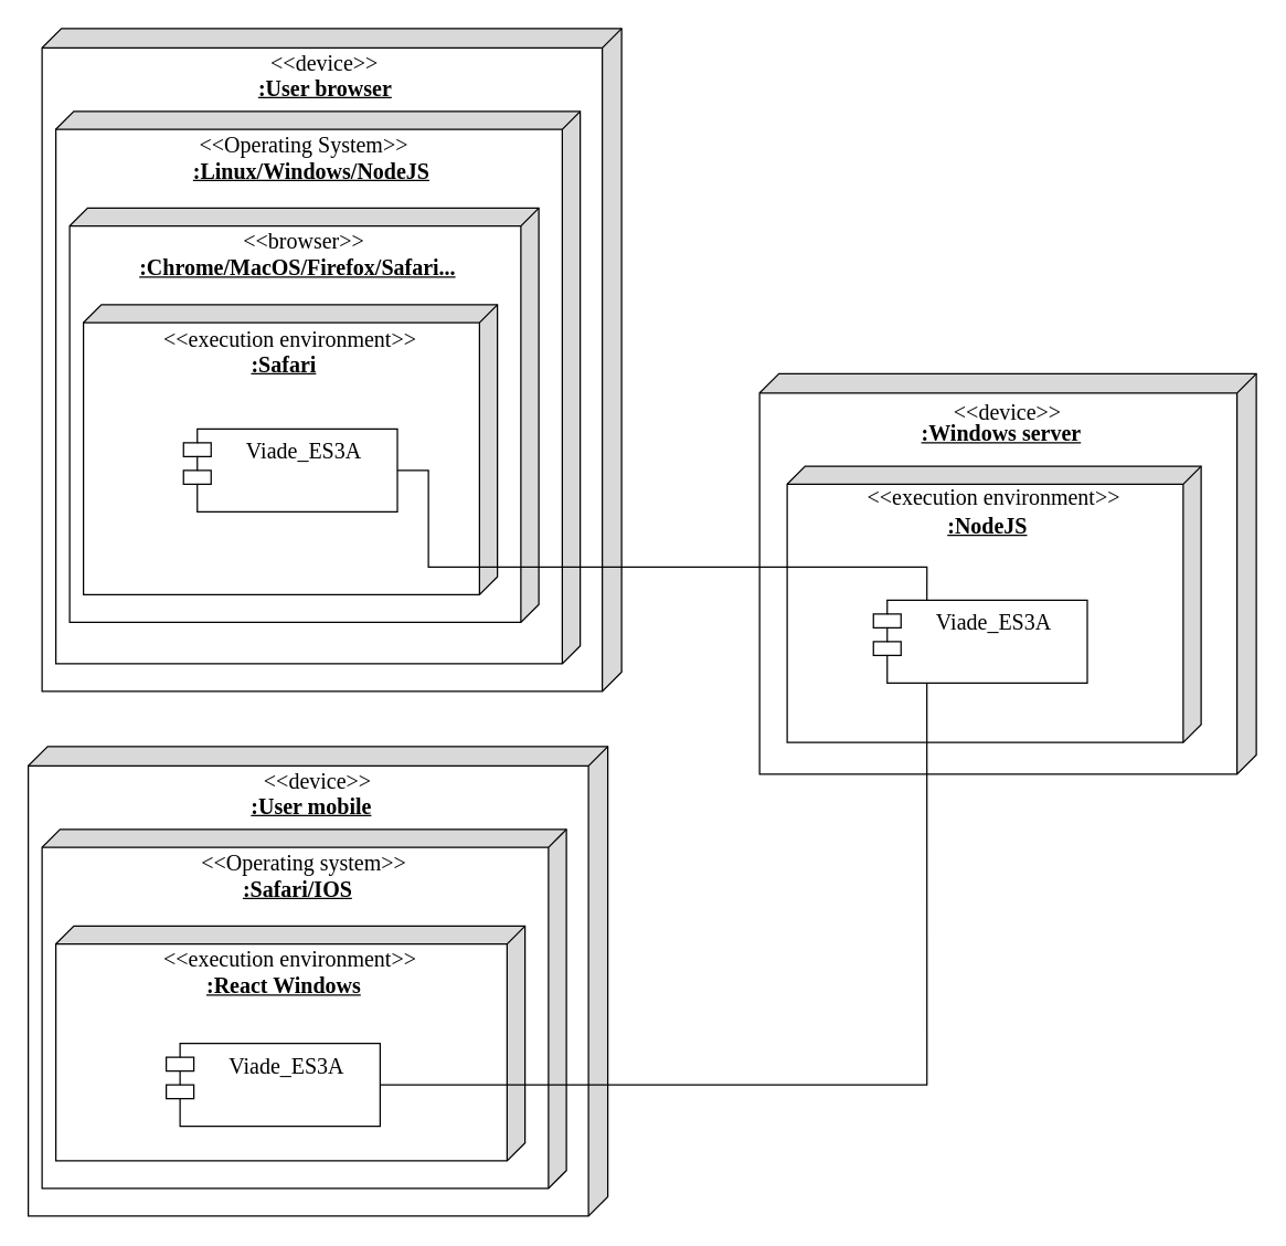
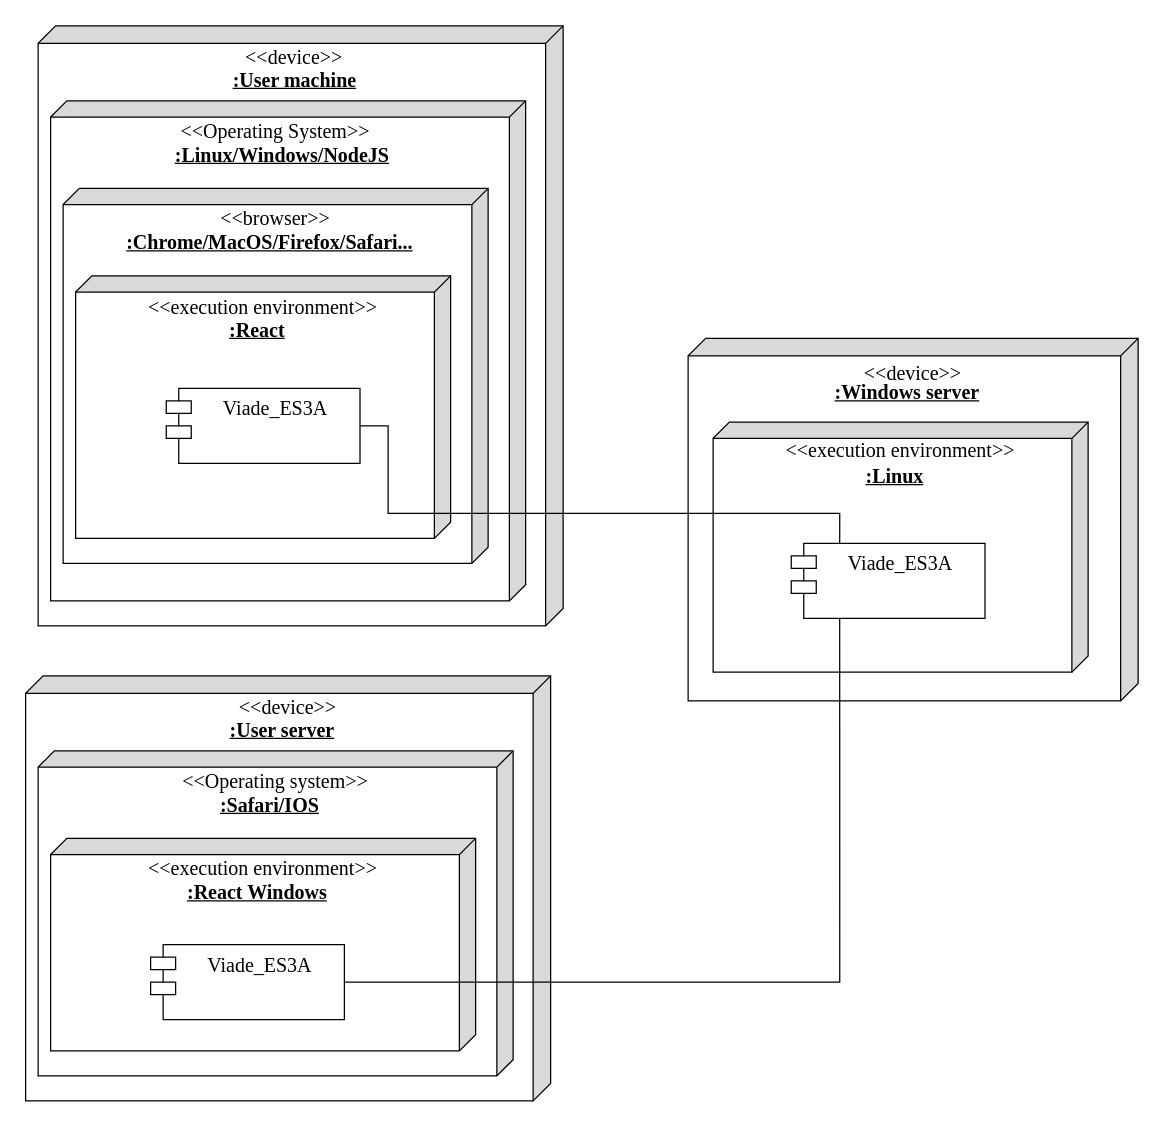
  <mxCell id="0" />
  <mxCell id="1" parent="0" />
- <mxCell id="2" value="&lt;div style=&quot;font-size: 16px&quot; align=&quot;center&quot;&gt;&lt;font style=&quot;font-size: 16px&quot; face=&quot;Times New Roman&quot;&gt;&lt;br&gt;&lt;/font&gt;&lt;/div&gt;&lt;div style=&quot;font-size: 16px&quot; align=&quot;center&quot;&gt;&lt;b&gt;&lt;font style=&quot;font-size: 16px&quot; face=&quot;Times New Roman&quot;&gt;:User browser&lt;/font&gt;&lt;/b&gt;&lt;/div&gt;" style="verticalAlign=top;align=center;spacingTop=8;spacingLeft=2;spacingRight=12;shape=cube;size=14;direction=south;fontStyle=4;html=1;gradientColor=none;fixDash=0;autosize=0;part=0;noLabel=0;fillOpacity=100;darkOpacity=0.15;darkOpacity2=0.15;" parent="1" vertex="1"><mxGeometry x="30" y="20" width="420" height="480" as="geometry" /></mxCell>
+ <mxCell id="2" value="&lt;div style=&quot;font-size: 16px&quot; align=&quot;center&quot;&gt;&lt;font style=&quot;font-size: 16px&quot; face=&quot;Times New Roman&quot;&gt;&lt;br&gt;&lt;/font&gt;&lt;/div&gt;&lt;div style=&quot;font-size: 16px&quot; align=&quot;center&quot;&gt;&lt;b&gt;&lt;font style=&quot;font-size: 16px&quot; face=&quot;Times New Roman&quot;&gt;:User machine&lt;/font&gt;&lt;/b&gt;&lt;/div&gt;" style="verticalAlign=top;align=center;spacingTop=8;spacingLeft=2;spacingRight=12;shape=cube;size=14;direction=south;fontStyle=4;html=1;gradientColor=none;fixDash=0;autosize=0;part=0;noLabel=0;fillOpacity=100;darkOpacity=0.15;darkOpacity2=0.15;" parent="1" vertex="1"><mxGeometry x="30" y="20" width="420" height="480" as="geometry" /></mxCell>
  <mxCell id="3" value="&lt;&lt;device&gt;&gt;" style="text;align=center;fontStyle=0;verticalAlign=middle;spacingLeft=3;spacingRight=3;strokeColor=none;rotatable=0;points=[[0,0.5],[1,0.5]];portConstraint=eastwest;gradientColor=none;fontFamily=Times New Roman;fontSize=16;" parent="1" vertex="1"><mxGeometry x="195" y="31" width="80" height="26" as="geometry" /></mxCell>
  <mxCell id="4" value="&lt;div style=&quot;font-size: 16px&quot; align=&quot;center&quot;&gt;&lt;font style=&quot;font-size: 16px&quot; face=&quot;Times New Roman&quot;&gt;&lt;br&gt;&lt;/font&gt;&lt;/div&gt;&lt;div style=&quot;font-size: 16px&quot; align=&quot;center&quot;&gt;&lt;b&gt;&lt;font style=&quot;font-size: 16px&quot; face=&quot;Times New Roman&quot;&gt;:Linux/Windows/NodeJS&lt;/font&gt;&lt;/b&gt;&lt;/div&gt;" style="verticalAlign=top;align=center;spacingTop=8;spacingLeft=2;spacingRight=12;shape=cube;size=13;direction=south;fontStyle=4;html=1;gradientColor=none;fixDash=0;autosize=0;part=0;noLabel=0;fillOpacity=100;darkOpacity=0.15;darkOpacity2=0.15;" parent="1" vertex="1"><mxGeometry x="40" y="80" width="380" height="400" as="geometry" /></mxCell>
  <mxCell id="5" value="&lt;&lt;Operating System&gt;&gt;" style="text;align=center;fontStyle=0;verticalAlign=middle;spacingLeft=3;spacingRight=3;strokeColor=none;rotatable=0;points=[[0,0.5],[1,0.5]];portConstraint=eastwest;gradientColor=none;fontFamily=Times New Roman;fontSize=16;" parent="1" vertex="1"><mxGeometry x="180" y="90" width="80" height="26" as="geometry" /></mxCell>
  <mxCell id="6" value="&lt;div style=&quot;font-size: 16px&quot; align=&quot;center&quot;&gt;&lt;font style=&quot;font-size: 16px&quot; face=&quot;Times New Roman&quot;&gt;&lt;br&gt;&lt;/font&gt;&lt;/div&gt;&lt;div style=&quot;font-size: 16px&quot; align=&quot;center&quot;&gt;&lt;b&gt;&lt;font style=&quot;font-size: 16px&quot; face=&quot;Times New Roman&quot;&gt;:Chrome/MacOS/Firefox/Safari...&lt;br&gt;&lt;/font&gt;&lt;/b&gt;&lt;/div&gt;" style="verticalAlign=top;align=center;spacingTop=8;spacingLeft=2;spacingRight=12;shape=cube;size=13;direction=south;fontStyle=4;html=1;gradientColor=none;fixDash=0;autosize=0;part=0;noLabel=0;fillOpacity=100;darkOpacity=0.15;darkOpacity2=0.15;" parent="1" vertex="1"><mxGeometry x="50" y="150" width="340" height="300" as="geometry" /></mxCell>
  <mxCell id="7" value="&lt;&lt;browser&gt;&gt;" style="text;align=center;fontStyle=0;verticalAlign=middle;spacingLeft=3;spacingRight=3;strokeColor=none;rotatable=0;points=[[0,0.5],[1,0.5]];portConstraint=eastwest;gradientColor=none;fontFamily=Times New Roman;fontSize=16;" parent="1" vertex="1"><mxGeometry x="180" y="160" width="80" height="26" as="geometry" /></mxCell>
- <mxCell id="8" value="&lt;div style=&quot;font-size: 16px&quot; align=&quot;center&quot;&gt;&lt;font style=&quot;font-size: 16px&quot; face=&quot;Times New Roman&quot;&gt;&lt;br&gt;&lt;/font&gt;&lt;/div&gt;&lt;div style=&quot;font-size: 16px&quot; align=&quot;center&quot;&gt;&lt;b&gt;&lt;font style=&quot;font-size: 16px&quot; face=&quot;Times New Roman&quot;&gt;:Safari&lt;br&gt;&lt;/font&gt;&lt;/b&gt;&lt;/div&gt;" style="verticalAlign=top;align=center;spacingTop=8;spacingLeft=2;spacingRight=12;shape=cube;size=13;direction=south;fontStyle=4;html=1;gradientColor=none;fixDash=0;autosize=0;part=0;noLabel=0;fillOpacity=100;darkOpacity=0.15;darkOpacity2=0.15;" parent="1" vertex="1"><mxGeometry x="60" y="220" width="300" height="210" as="geometry" /></mxCell>
+ <mxCell id="8" value="&lt;div style=&quot;font-size: 16px&quot; align=&quot;center&quot;&gt;&lt;font style=&quot;font-size: 16px&quot; face=&quot;Times New Roman&quot;&gt;&lt;br&gt;&lt;/font&gt;&lt;/div&gt;&lt;div style=&quot;font-size: 16px&quot; align=&quot;center&quot;&gt;&lt;b&gt;&lt;font style=&quot;font-size: 16px&quot; face=&quot;Times New Roman&quot;&gt;:React&lt;br&gt;&lt;/font&gt;&lt;/b&gt;&lt;/div&gt;" style="verticalAlign=top;align=center;spacingTop=8;spacingLeft=2;spacingRight=12;shape=cube;size=13;direction=south;fontStyle=4;html=1;gradientColor=none;fixDash=0;autosize=0;part=0;noLabel=0;fillOpacity=100;darkOpacity=0.15;darkOpacity2=0.15;" parent="1" vertex="1"><mxGeometry x="60" y="220" width="300" height="210" as="geometry" /></mxCell>
  <mxCell id="9" value="&lt;&lt;execution environment&gt;&gt;" style="text;align=center;fontStyle=0;verticalAlign=middle;spacingLeft=3;spacingRight=3;strokeColor=none;rotatable=0;points=[[0,0.5],[1,0.5]];portConstraint=eastwest;gradientColor=none;fontFamily=Times New Roman;fontSize=16;" parent="1" vertex="1"><mxGeometry x="170" y="231" width="80" height="26" as="geometry" /></mxCell>
  <mxCell id="10" value="&lt;&lt;execution environment&gt;&gt;" style="text;align=center;fontStyle=0;verticalAlign=middle;spacingLeft=3;spacingRight=3;strokeColor=none;rotatable=0;points=[[0,0.5],[1,0.5]];portConstraint=eastwest;gradientColor=none;fontFamily=Times New Roman;fontSize=16;" parent="1" vertex="1"><mxGeometry x="660" y="371" width="80" height="26" as="geometry" /></mxCell>
  <mxCell id="11" value="Viade_ES3A" style="shape=module;align=left;spacingLeft=20;align=center;verticalAlign=top;gradientColor=none;fontFamily=Times New Roman;fontSize=16;" parent="1" vertex="1"><mxGeometry x="132.5" y="310" width="155" height="60" as="geometry" /></mxCell>
  <mxCell id="12" value="&lt;div style=&quot;font-size: 16px&quot; align=&quot;center&quot;&gt;&lt;font style=&quot;font-size: 16px&quot; face=&quot;Times New Roman&quot;&gt;&lt;br&gt;&lt;/font&gt;&lt;/div&gt;&lt;div style=&quot;font-size: 16px&quot; align=&quot;center&quot;&gt;&lt;b&gt;&lt;font style=&quot;font-size: 16px&quot; face=&quot;Times New Roman&quot;&gt;:Windows server&lt;br&gt;&lt;/font&gt;&lt;/b&gt;&lt;/div&gt;" style="verticalAlign=top;align=center;spacingTop=8;spacingLeft=2;spacingRight=12;shape=cube;size=14;direction=south;fontStyle=4;html=1;gradientColor=none;fixDash=0;autosize=0;part=0;noLabel=0;fillOpacity=100;darkOpacity=0.15;darkOpacity2=0.15;" parent="1" vertex="1"><mxGeometry x="550" y="270" width="360" height="290" as="geometry" /></mxCell>
  <mxCell id="13" value="&lt;&lt;device&gt;&gt;" style="text;align=center;fontStyle=0;verticalAlign=middle;spacingLeft=3;spacingRight=3;strokeColor=none;rotatable=0;points=[[0,0.5],[1,0.5]];portConstraint=eastwest;gradientColor=none;fontFamily=Times New Roman;fontSize=16;" parent="1" vertex="1"><mxGeometry x="690" y="284" width="80" height="26" as="geometry" /></mxCell>
  <mxCell id="14" style="edgeStyle=orthogonalEdgeStyle;rounded=0;orthogonalLoop=1;jettySize=auto;html=1;exitX=1;exitY=0.5;exitDx=0;exitDy=0;fontFamily=Times New Roman;fontSize=16;" parent="1" source="9" target="9" edge="1"><mxGeometry relative="1" as="geometry" /></mxCell>
- <mxCell id="15" value="&lt;div style=&quot;font-size: 16px&quot; align=&quot;center&quot;&gt;&lt;font style=&quot;font-size: 16px&quot; face=&quot;Times New Roman&quot;&gt;&lt;br&gt;&lt;/font&gt;&lt;/div&gt;&lt;div style=&quot;font-size: 16px&quot; align=&quot;center&quot;&gt;&lt;b&gt;&lt;font style=&quot;font-size: 16px&quot; face=&quot;Times New Roman&quot;&gt;:NodeJS&lt;br&gt;&lt;/font&gt;&lt;/b&gt;&lt;/div&gt;" style="verticalAlign=top;align=center;spacingTop=8;spacingLeft=2;spacingRight=12;shape=cube;size=13;direction=south;fontStyle=4;html=1;gradientColor=none;fixDash=0;autosize=0;part=0;noLabel=0;fillOpacity=100;darkOpacity=0.15;darkOpacity2=0.15;" parent="1" vertex="1"><mxGeometry x="570" y="337" width="300" height="200" as="geometry" /></mxCell>
+ <mxCell id="15" value="&lt;div style=&quot;font-size: 16px&quot; align=&quot;center&quot;&gt;&lt;font style=&quot;font-size: 16px&quot; face=&quot;Times New Roman&quot;&gt;&lt;br&gt;&lt;/font&gt;&lt;/div&gt;&lt;div style=&quot;font-size: 16px&quot; align=&quot;center&quot;&gt;&lt;b&gt;&lt;font style=&quot;font-size: 16px&quot; face=&quot;Times New Roman&quot;&gt;:Linux&lt;br&gt;&lt;/font&gt;&lt;/b&gt;&lt;/div&gt;" style="verticalAlign=top;align=center;spacingTop=8;spacingLeft=2;spacingRight=12;shape=cube;size=13;direction=south;fontStyle=4;html=1;gradientColor=none;fixDash=0;autosize=0;part=0;noLabel=0;fillOpacity=100;darkOpacity=0.15;darkOpacity2=0.15;" parent="1" vertex="1"><mxGeometry x="570" y="337" width="300" height="200" as="geometry" /></mxCell>
  <mxCell id="16" value="&lt;&lt;execution environment&gt;&gt;" style="text;align=center;fontStyle=0;verticalAlign=middle;spacingLeft=3;spacingRight=3;strokeColor=none;rotatable=0;points=[[0,0.5],[1,0.5]];portConstraint=eastwest;gradientColor=none;fontFamily=Times New Roman;fontSize=16;" parent="1" vertex="1"><mxGeometry x="680" y="345" width="80" height="26" as="geometry" /></mxCell>
  <mxCell id="17" value="Viade_ES3A" style="shape=module;align=left;spacingLeft=20;align=center;verticalAlign=top;gradientColor=none;fontFamily=Times New Roman;fontSize=16;" parent="1" vertex="1"><mxGeometry x="632.5" y="434" width="155" height="60" as="geometry" /></mxCell>
- <mxCell id="18" value="&lt;div style=&quot;font-size: 16px&quot; align=&quot;center&quot;&gt;&lt;font style=&quot;font-size: 16px&quot; face=&quot;Times New Roman&quot;&gt;&lt;br&gt;&lt;/font&gt;&lt;/div&gt;&lt;div style=&quot;font-size: 16px&quot; align=&quot;center&quot;&gt;&lt;b&gt;&lt;font style=&quot;font-size: 16px&quot; face=&quot;Times New Roman&quot;&gt;:User mobile&lt;br&gt;&lt;/font&gt;&lt;/b&gt;&lt;/div&gt;" style="verticalAlign=top;align=center;spacingTop=8;spacingLeft=2;spacingRight=12;shape=cube;size=14;direction=south;fontStyle=4;html=1;gradientColor=none;fixDash=0;autosize=0;part=0;noLabel=0;fillOpacity=100;darkOpacity=0.15;darkOpacity2=0.15;" parent="1" vertex="1"><mxGeometry x="20" y="540" width="420" height="340" as="geometry" /></mxCell>
+ <mxCell id="18" value="&lt;div style=&quot;font-size: 16px&quot; align=&quot;center&quot;&gt;&lt;font style=&quot;font-size: 16px&quot; face=&quot;Times New Roman&quot;&gt;&lt;br&gt;&lt;/font&gt;&lt;/div&gt;&lt;div style=&quot;font-size: 16px&quot; align=&quot;center&quot;&gt;&lt;b&gt;&lt;font style=&quot;font-size: 16px&quot; face=&quot;Times New Roman&quot;&gt;:User server&lt;br&gt;&lt;/font&gt;&lt;/b&gt;&lt;/div&gt;" style="verticalAlign=top;align=center;spacingTop=8;spacingLeft=2;spacingRight=12;shape=cube;size=14;direction=south;fontStyle=4;html=1;gradientColor=none;fixDash=0;autosize=0;part=0;noLabel=0;fillOpacity=100;darkOpacity=0.15;darkOpacity2=0.15;" parent="1" vertex="1"><mxGeometry x="20" y="540" width="420" height="340" as="geometry" /></mxCell>
  <mxCell id="19" value="&lt;&lt;device&gt;&gt;" style="text;align=center;fontStyle=0;verticalAlign=middle;spacingLeft=3;spacingRight=3;strokeColor=none;rotatable=0;points=[[0,0.5],[1,0.5]];portConstraint=eastwest;gradientColor=none;fontFamily=Times New Roman;fontSize=16;" parent="1" vertex="1"><mxGeometry x="190" y="551" width="80" height="26" as="geometry" /></mxCell>
  <mxCell id="20" value="&lt;div style=&quot;font-size: 16px&quot; align=&quot;center&quot;&gt;&lt;font style=&quot;font-size: 16px&quot; face=&quot;Times New Roman&quot;&gt;&lt;br&gt;&lt;/font&gt;&lt;/div&gt;&lt;div style=&quot;font-size: 16px&quot; align=&quot;center&quot;&gt;&lt;b&gt;&lt;font style=&quot;font-size: 16px&quot; face=&quot;Times New Roman&quot;&gt;:Safari/IOS&lt;br&gt;&lt;/font&gt;&lt;/b&gt;&lt;/div&gt;" style="verticalAlign=top;align=center;spacingTop=8;spacingLeft=2;spacingRight=12;shape=cube;size=13;direction=south;fontStyle=4;html=1;gradientColor=none;fixDash=0;autosize=0;part=0;noLabel=0;fillOpacity=100;darkOpacity=0.15;darkOpacity2=0.15;" parent="1" vertex="1"><mxGeometry x="30" y="600" width="380" height="260" as="geometry" /></mxCell>
  <mxCell id="21" value="&lt;&lt;Operating system&gt;&gt;" style="text;align=center;fontStyle=0;verticalAlign=middle;spacingLeft=3;spacingRight=3;strokeColor=none;rotatable=0;points=[[0,0.5],[1,0.5]];portConstraint=eastwest;gradientColor=none;fontFamily=Times New Roman;fontSize=16;" parent="1" vertex="1"><mxGeometry x="180" y="610" width="80" height="26" as="geometry" /></mxCell>
  <mxCell id="22" value="&lt;div style=&quot;font-size: 16px&quot; align=&quot;center&quot;&gt;&lt;font style=&quot;font-size: 16px&quot; face=&quot;Times New Roman&quot;&gt;&lt;br&gt;&lt;/font&gt;&lt;/div&gt;&lt;div style=&quot;font-size: 16px&quot; align=&quot;center&quot;&gt;&lt;b&gt;&lt;font style=&quot;font-size: 16px&quot; face=&quot;Times New Roman&quot;&gt;:React Windows&lt;br&gt;&lt;/font&gt;&lt;/b&gt;&lt;/div&gt;" style="verticalAlign=top;align=center;spacingTop=8;spacingLeft=2;spacingRight=12;shape=cube;size=13;direction=south;fontStyle=4;html=1;gradientColor=none;fixDash=0;autosize=0;part=0;noLabel=0;fillOpacity=100;darkOpacity=0.15;darkOpacity2=0.15;" parent="1" vertex="1"><mxGeometry x="40" y="670" width="340" height="170" as="geometry" /></mxCell>
  <mxCell id="23" value="&lt;&lt;execution environment&gt;&gt;" style="text;align=center;fontStyle=0;verticalAlign=middle;spacingLeft=3;spacingRight=3;strokeColor=none;rotatable=0;points=[[0,0.5],[1,0.5]];portConstraint=eastwest;gradientColor=none;fontFamily=Times New Roman;fontSize=16;" parent="1" vertex="1"><mxGeometry x="170" y="680" width="80" height="26" as="geometry" /></mxCell>
  <mxCell id="24" value="" style="edgeStyle=orthogonalEdgeStyle;rounded=0;orthogonalLoop=1;jettySize=auto;html=1;endArrow=none;endFill=0;endSize=5;strokeWidth=1;fontFamily=Times New Roman;fontSize=16;entryX=0.25;entryY=1;entryDx=0;entryDy=0;" parent="1" source="25" target="17" edge="1"><mxGeometry relative="1" as="geometry"><mxPoint x="355" y="785" as="targetPoint" /></mxGeometry></mxCell>
  <mxCell id="25" value="Viade_ES3A" style="shape=module;align=left;spacingLeft=20;align=center;verticalAlign=top;gradientColor=none;fontFamily=Times New Roman;fontSize=16;" parent="1" vertex="1"><mxGeometry x="120" y="755" width="155" height="60" as="geometry" /></mxCell>
  <mxCell id="26" style="edgeStyle=orthogonalEdgeStyle;rounded=0;orthogonalLoop=1;jettySize=auto;html=1;exitX=1;exitY=0.5;exitDx=0;exitDy=0;fontFamily=Times New Roman;fontSize=16;" parent="1" edge="1"><mxGeometry relative="1" as="geometry"><mxPoint x="240" y="764" as="sourcePoint" /><mxPoint x="240" y="764" as="targetPoint" /></mxGeometry></mxCell>
  <mxCell id="27" style="edgeStyle=orthogonalEdgeStyle;rounded=0;orthogonalLoop=1;jettySize=auto;html=1;exitX=1;exitY=0.5;exitDx=0;exitDy=0;entryX=0.25;entryY=0;entryDx=0;entryDy=0;endArrow=none;endFill=0;endSize=5;strokeWidth=1;fontFamily=Times New Roman;fontSize=16;" parent="1" source="11" target="17" edge="1"><mxGeometry relative="1" as="geometry"><Array as="points"><mxPoint x="310" y="340" /><mxPoint x="310" y="410" /><mxPoint x="671" y="410" /></Array></mxGeometry></mxCell>
